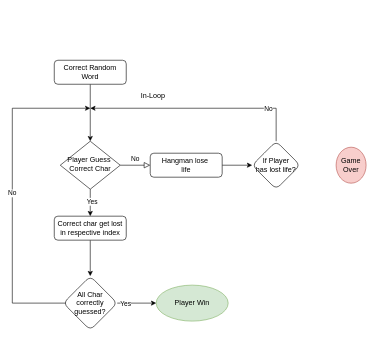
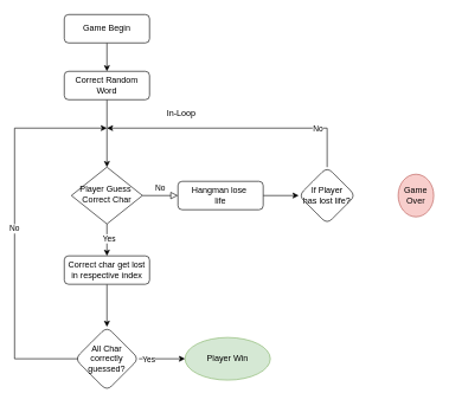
  <mxCell id="0" />
  <mxCell id="1" parent="0" />
+ <mxCell id="2" value="" style="edgeStyle=orthogonalEdgeStyle;rounded=0;orthogonalLoop=1;jettySize=auto;html=1;entryX=0.5;entryY=0;entryDx=0;entryDy=0;" edge="1" parent="1" source="3" target="13"><mxGeometry relative="1" as="geometry"><mxPoint x="150" y="80" as="targetPoint" /></mxGeometry></mxCell>
+ <mxCell id="3" value="Game Begin" style="rounded=1;whiteSpace=wrap;html=1;fontSize=12;glass=0;strokeWidth=1;shadow=0;" parent="1" vertex="1"><mxGeometry x="90" y="20" width="120" height="40" as="geometry" /></mxCell>
  <mxCell id="4" value="No" style="edgeStyle=orthogonalEdgeStyle;rounded=0;html=1;jettySize=auto;orthogonalLoop=1;fontSize=11;endArrow=block;endFill=0;endSize=8;strokeWidth=1;shadow=0;labelBackgroundColor=none;" parent="1" source="7" target="9" edge="1"><mxGeometry y="10" relative="1" as="geometry"><mxPoint as="offset" /></mxGeometry></mxCell>
  <mxCell id="5" value="" style="edgeStyle=orthogonalEdgeStyle;rounded=0;orthogonalLoop=1;jettySize=auto;html=1;" edge="1" parent="1" source="7" target="18"><mxGeometry relative="1" as="geometry" /></mxCell>
  <mxCell id="6" value="Yes" style="edgeLabel;html=1;align=center;verticalAlign=middle;resizable=0;points=[];" vertex="1" connectable="0" parent="5"><mxGeometry x="-0.111" y="2" relative="1" as="geometry"><mxPoint as="offset" /></mxGeometry></mxCell>
  <mxCell id="7" value="Player Guess&amp;nbsp;&lt;br&gt;Correct Char" style="rhombus;whiteSpace=wrap;html=1;shadow=0;fontFamily=Helvetica;fontSize=12;align=center;strokeWidth=1;spacing=6;spacingTop=-4;" parent="1" vertex="1"><mxGeometry x="100" y="235" width="100" height="80" as="geometry" /></mxCell>
  <mxCell id="8" value="" style="edgeStyle=orthogonalEdgeStyle;rounded=0;orthogonalLoop=1;jettySize=auto;html=1;" edge="1" parent="1" source="9" target="16"><mxGeometry relative="1" as="geometry" /></mxCell>
  <mxCell id="9" value="Hangman lose&amp;nbsp;&lt;br&gt;life" style="rounded=1;whiteSpace=wrap;html=1;fontSize=12;glass=0;strokeWidth=1;shadow=0;" parent="1" vertex="1"><mxGeometry x="250" y="255" width="120" height="40" as="geometry" /></mxCell>
  <mxCell id="10" value="In-Loop" style="text;html=1;strokeColor=none;fillColor=none;align=center;verticalAlign=middle;whiteSpace=wrap;rounded=0;" vertex="1" parent="1"><mxGeometry x="220" y="150" width="70" height="20" as="geometry" /></mxCell>
  <mxCell id="11" value="Game&lt;br&gt;Over" style="ellipse;whiteSpace=wrap;html=1;rounded=1;shadow=0;strokeWidth=1;glass=0;fillColor=#f8cecc;strokeColor=#b85450;" vertex="1" parent="1"><mxGeometry x="560" y="245" width="50" height="60" as="geometry" /></mxCell>
  <mxCell id="12" value="" style="edgeStyle=orthogonalEdgeStyle;rounded=0;orthogonalLoop=1;jettySize=auto;html=1;" edge="1" parent="1" source="13" target="7"><mxGeometry relative="1" as="geometry"><mxPoint x="150" y="220" as="targetPoint" /></mxGeometry></mxCell>
  <mxCell id="13" value="Correct Random Word" style="rounded=1;whiteSpace=wrap;html=1;fontSize=12;glass=0;strokeWidth=1;shadow=0;" vertex="1" parent="1"><mxGeometry x="90" y="100" width="120" height="40" as="geometry" /></mxCell>
  <mxCell id="14" value="" style="edgeStyle=orthogonalEdgeStyle;rounded=0;orthogonalLoop=1;jettySize=auto;html=1;" edge="1" parent="1" source="16"><mxGeometry relative="1" as="geometry"><mxPoint x="150" y="180" as="targetPoint" /><Array as="points"><mxPoint x="460" y="180" /></Array></mxGeometry></mxCell>
  <mxCell id="15" value="No" style="edgeLabel;html=1;align=center;verticalAlign=middle;resizable=0;points=[];" vertex="1" connectable="0" parent="14"><mxGeometry x="-0.622" relative="1" as="geometry"><mxPoint as="offset" /></mxGeometry></mxCell>
  <mxCell id="16" value="If Player&lt;br&gt;has lost life?" style="rhombus;whiteSpace=wrap;html=1;rounded=1;shadow=0;strokeWidth=1;glass=0;" vertex="1" parent="1"><mxGeometry x="420" y="235" width="80" height="80" as="geometry" /></mxCell>
  <mxCell id="17" value="" style="edgeStyle=orthogonalEdgeStyle;rounded=0;orthogonalLoop=1;jettySize=auto;html=1;" edge="1" parent="1" source="18" target="22"><mxGeometry relative="1" as="geometry" /></mxCell>
  <mxCell id="18" value="Correct char get lost in respective index" style="rounded=1;whiteSpace=wrap;html=1;fontSize=12;glass=0;strokeWidth=1;shadow=0;" vertex="1" parent="1"><mxGeometry x="90" y="360" width="120" height="40" as="geometry" /></mxCell>
  <mxCell id="19" value="No" style="edgeStyle=orthogonalEdgeStyle;rounded=0;orthogonalLoop=1;jettySize=auto;html=1;" edge="1" parent="1"><mxGeometry relative="1" as="geometry"><mxPoint x="110" y="505" as="sourcePoint" /><mxPoint x="150" y="180" as="targetPoint" /><Array as="points"><mxPoint x="20" y="505" /><mxPoint x="20" y="180" /></Array></mxGeometry></mxCell>
  <mxCell id="20" value="" style="edgeStyle=orthogonalEdgeStyle;rounded=0;orthogonalLoop=1;jettySize=auto;html=1;" edge="1" parent="1" source="22" target="23"><mxGeometry relative="1" as="geometry" /></mxCell>
  <mxCell id="21" value="Yes" style="edgeLabel;html=1;align=center;verticalAlign=middle;resizable=0;points=[];" vertex="1" connectable="0" parent="20"><mxGeometry x="-0.6" y="-1" relative="1" as="geometry"><mxPoint as="offset" /></mxGeometry></mxCell>
  <mxCell id="22" value="All Char correctly guessed?" style="rhombus;whiteSpace=wrap;html=1;rounded=1;shadow=0;strokeWidth=1;glass=0;" vertex="1" parent="1"><mxGeometry x="105" y="460" width="90" height="90" as="geometry" /></mxCell>
  <mxCell id="23" value="Player Win" style="ellipse;whiteSpace=wrap;html=1;rounded=1;shadow=0;strokeWidth=1;glass=0;fillColor=#d5e8d4;strokeColor=#82b366;" vertex="1" parent="1"><mxGeometry x="260" y="475" width="120" height="60" as="geometry" /></mxCell>
